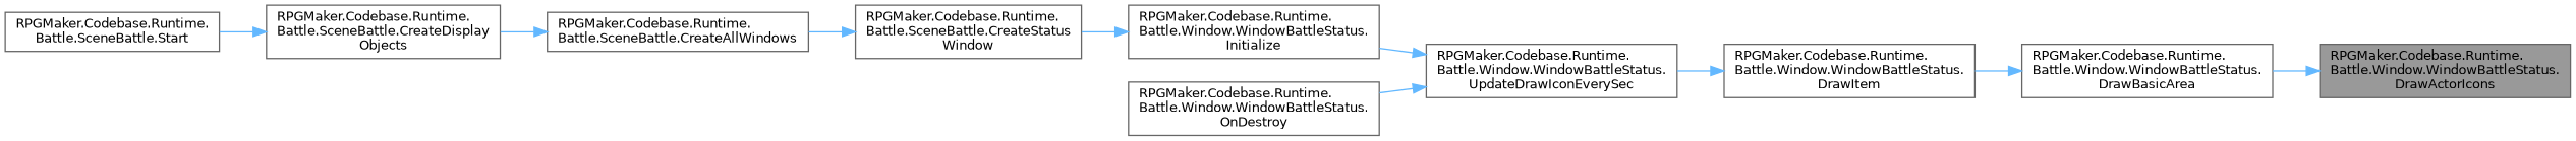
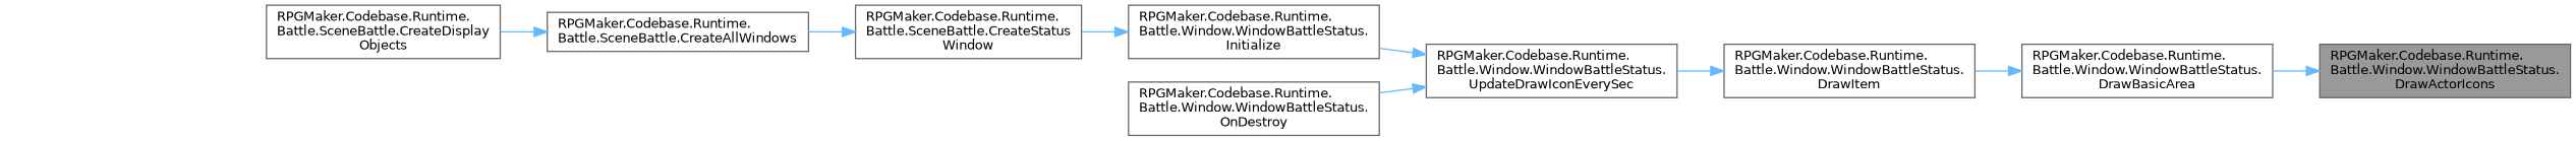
  digraph {
    rankdir=RL
    node [color=grey40 fillcolor=white fontname=Helvetica fontsize=10 shape=box style=filled]
    edge [color=steelblue1 dir=back fontname=Helvetica fontsize=10 labelfontname=Helvetica labelfontsize=10 style=solid]
    n1 [color=gray40 fillcolor=grey60 fontcolor=black height=0.2 label="RPGMaker.Codebase.Runtime.\lBattle.Window.WindowBattleStatus.\lDrawActorIcons" width=0.4]
    n2 [height=0.2 label="RPGMaker.Codebase.Runtime.\lBattle.Window.WindowBattleStatus.\lDrawBasicArea" width=0.4]
    n3 [height=0.2 label="RPGMaker.Codebase.Runtime.\lBattle.Window.WindowBattleStatus.\lDrawItem" width=0.4]
    n4 [height=0.2 label="RPGMaker.Codebase.Runtime.\lBattle.Window.WindowBattleStatus.\lUpdateDrawIconEverySec" width=0.4]
    n5 [height=0.2 label="RPGMaker.Codebase.Runtime.\lBattle.Window.WindowBattleStatus.\lInitialize" width=0.4]
    n6 [height=0.2 label="RPGMaker.Codebase.Runtime.\lBattle.Window.WindowBattleStatus.\lOnDestroy" width=0.4]
    n7 [height=0.2 label="RPGMaker.Codebase.Runtime.\lBattle.SceneBattle.CreateStatus\lWindow" width=0.4]
    n8 [height=0.2 label="RPGMaker.Codebase.Runtime.\lBattle.SceneBattle.CreateAllWindows" width=0.4]
    n9 [height=0.2 label="RPGMaker.Codebase.Runtime.\lBattle.SceneBattle.CreateDisplay\lObjects" width=0.4]
-   n10 [height=0.2 label="RPGMaker.Codebase.Runtime.\lBattle.SceneBattle.Start" width=0.4]
    n1 -> n2
    n2 -> n3
    n3 -> n4
    n4 -> n5
    n4 -> n6
    n5 -> n7
    n7 -> n8
    n8 -> n9
-   n9 -> n10
  }
